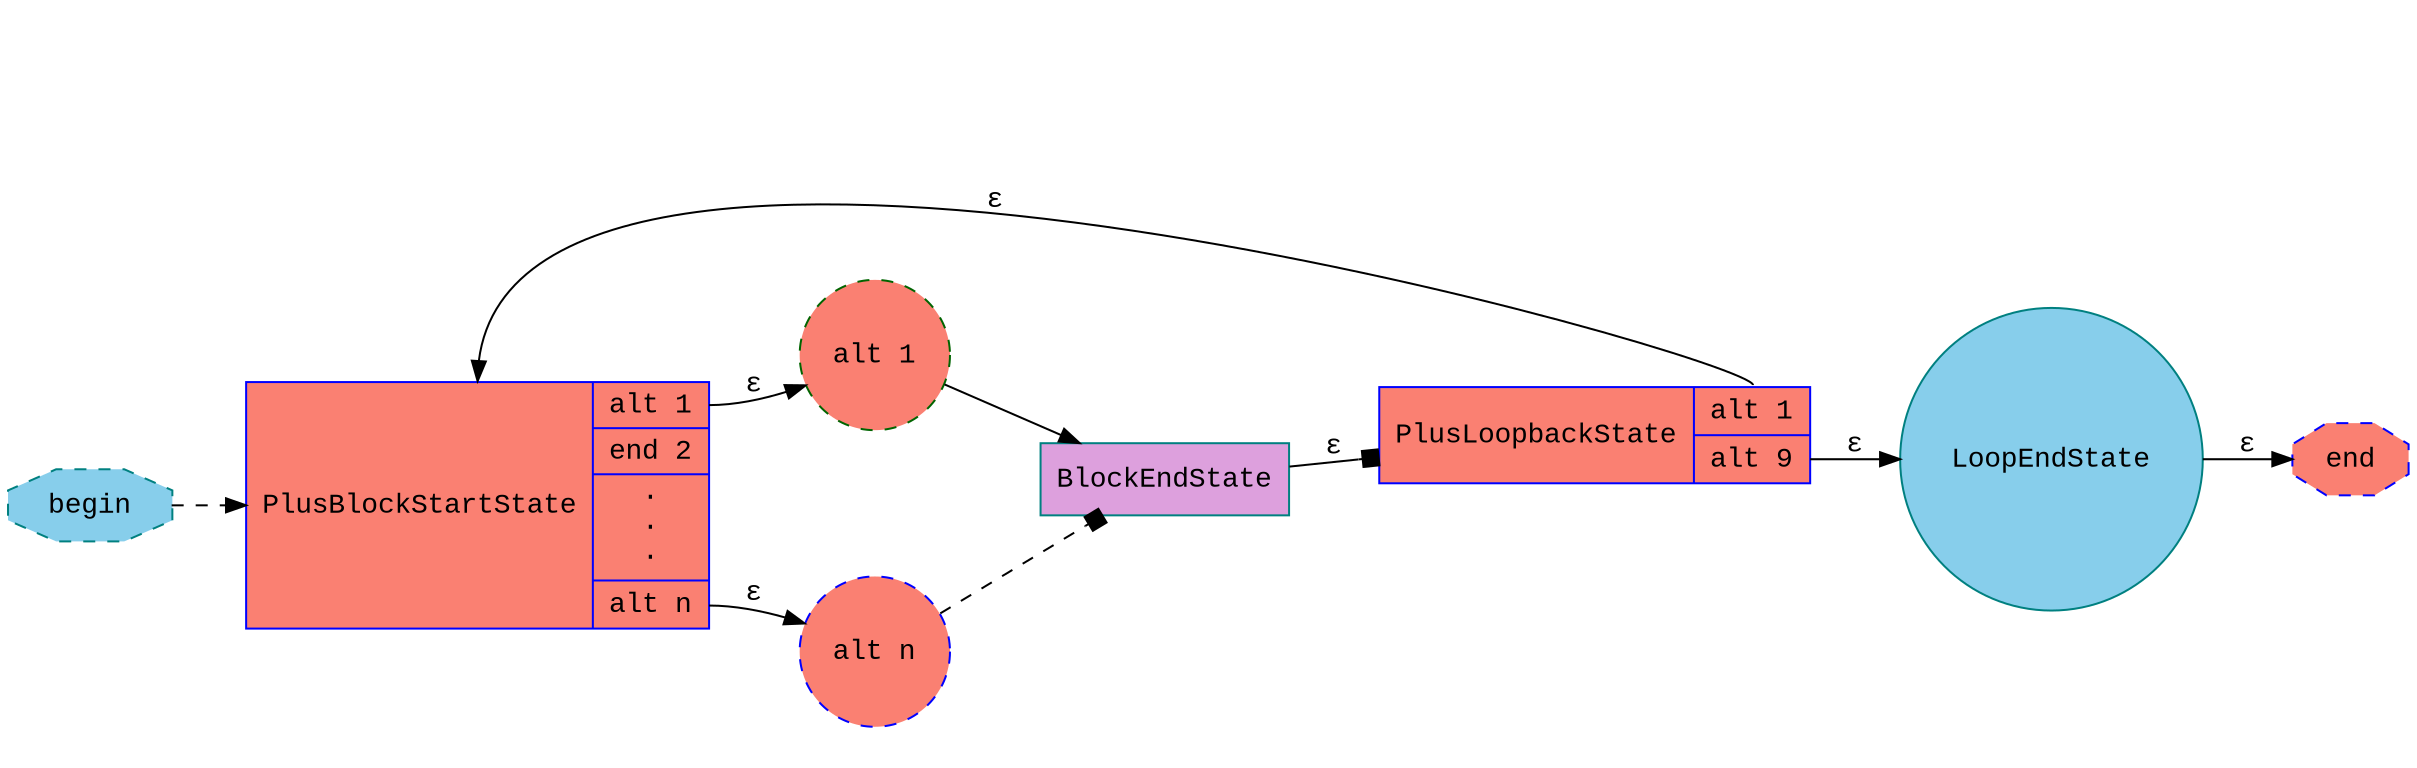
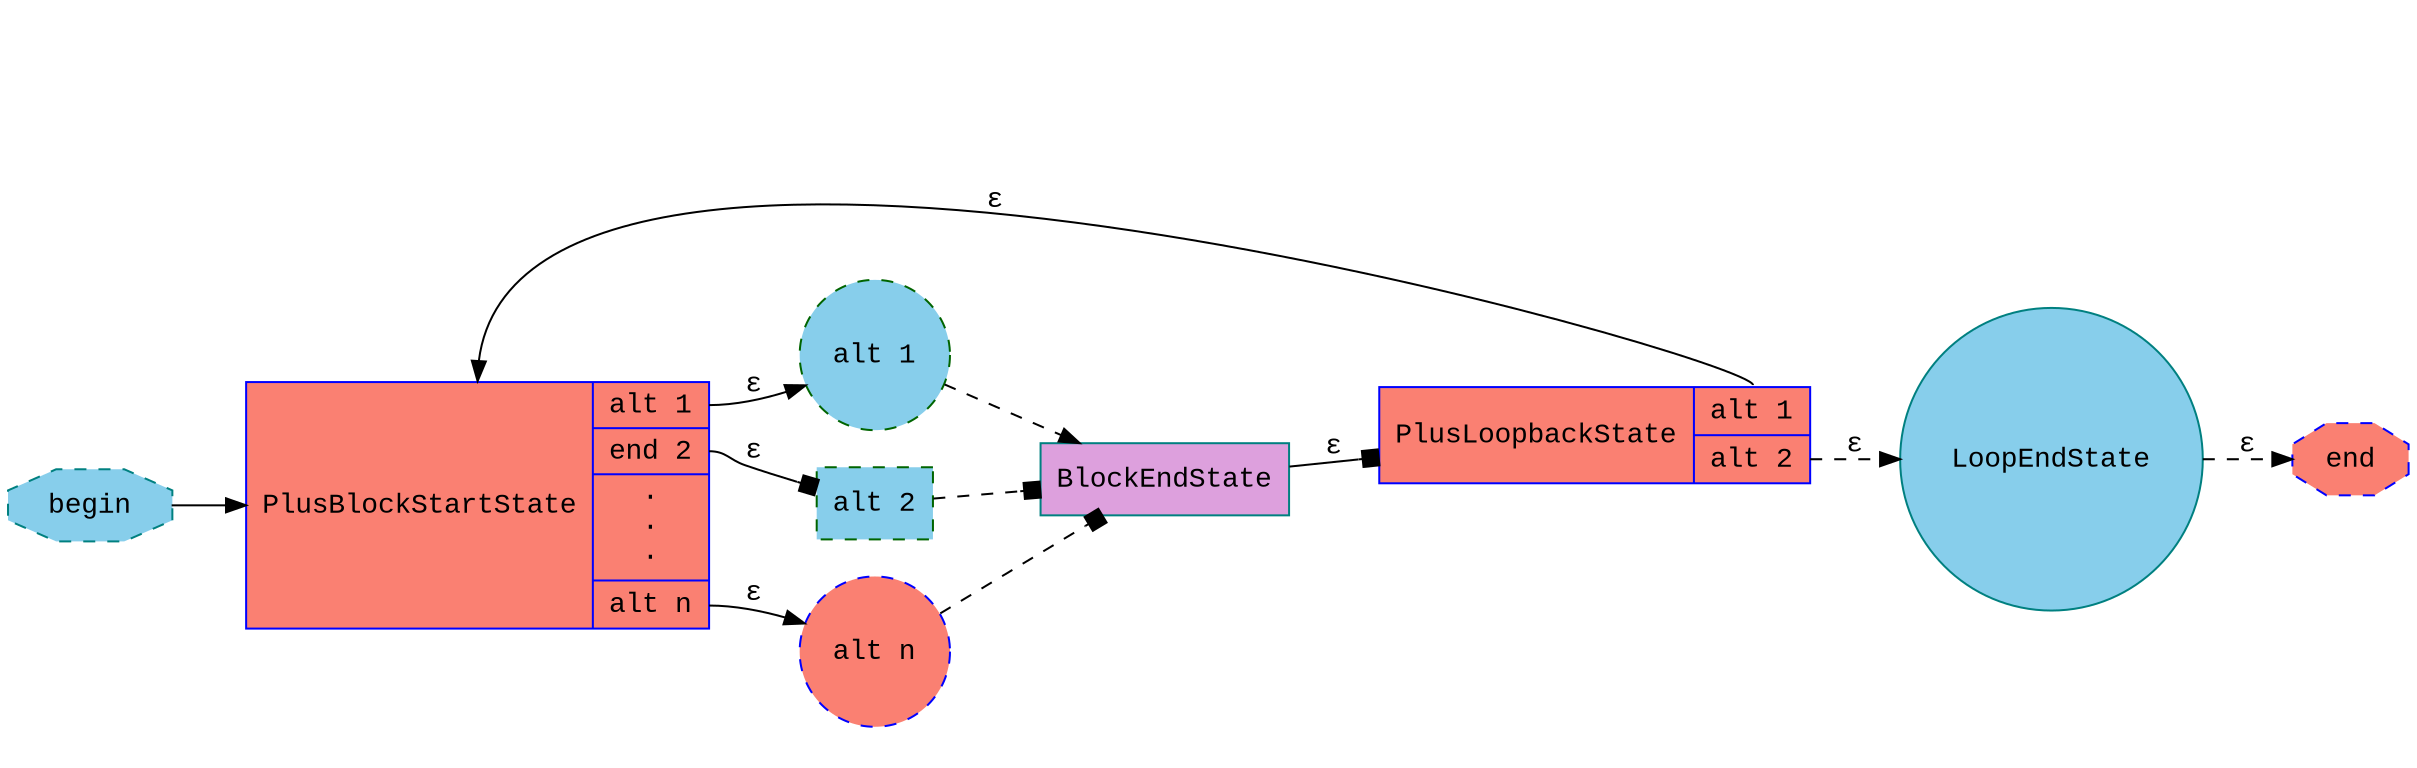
  digraph {
    fontname="Courier New"
    rankdir=LR
    node [color=blue fillcolor=skyblue fontname="Courier New" shape=circle style="dashed,filled"]
    edge [arrowhead=normal fontname="Courier New"]
    begin [color=teal shape=octagon]
    end [fillcolor=salmon shape=octagon]
    n3 [fillcolor=salmon label="{PlusBlockStartState | {<alt1> alt 1 |<alt2> end 2 | &#0183;\n&#0183;\n&#0183; |<altn> alt n}}" shape=record style=filled]
    LoopEndState [color=teal style=filled]
-   n5 [fillcolor=salmon label="{PlusLoopbackState | {<alt1> alt 1 |<alt2> alt 9}}" shape=record style=filled]
+   n5 [fillcolor=salmon label="{PlusLoopbackState | {<alt1> alt 1 |<alt2> alt 2}}" shape=record style=filled]
    BlockEndState [color=teal fillcolor=plum shape=box style=filled]
-   n7 [color=darkgreen fillcolor=salmon label="alt 1"]
+   n7 [color=darkgreen label="alt 1"]
+   n8 [color=darkgreen label="alt 2" shape=box]
    n9 [fillcolor=salmon label="alt n"]
    subgraph sub_1 {
      begin
      end
    }
    subgraph cluster_2 {
      color=invis
      subgraph sub_3 {
        color=invis
        n5
        BlockEndState
        subgraph sub_4 {
          color=invis
          rank=source
          n3
        }
        subgraph sub_5 {
          color=invis
          rank=sink
          LoopEndState
        }
      }
      subgraph sub_6 {
        color=invis
        n7
+       n8
        n9
      }
    }
-   begin -> n3 [style=dashed]
+   begin -> n3 [style=solid]
    n3 -> n7 [label="&#0949;" tailport=alt1]
+   n3 -> n8 [arrowhead=box label="&#0949;" tailport=alt2]
    n3 -> n9 [label="&#0949;" tailport=altn]
-   LoopEndState -> end [label="&#0949;"]
+   LoopEndState -> end [label="&#0949;" style=dashed]
    n5 -> n3 [headport=n label="&#0949;" tailport="alt1:n"]
-   n5 -> LoopEndState [label="&#0949;" tailport=alt2]
+   n5 -> LoopEndState [label="&#0949;" tailport=alt2 style=dashed]
    BlockEndState -> n5 [arrowhead=box label="&#0949;"]
-   n7 -> BlockEndState [style=solid]
+   n7 -> BlockEndState [style=dashed]
+   n8 -> BlockEndState [arrowhead=box style=dashed]
    n9 -> BlockEndState [arrowhead=box style=dashed]
  }
